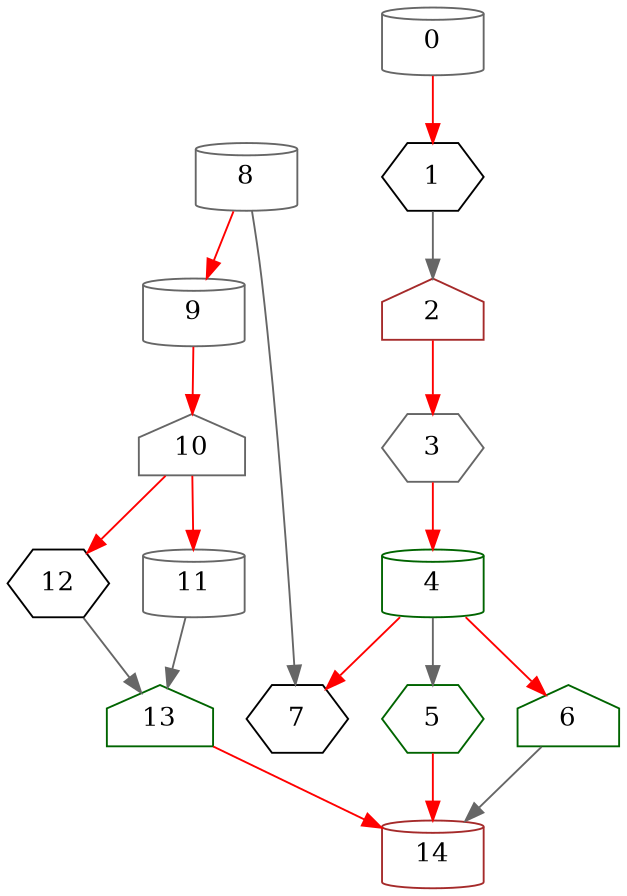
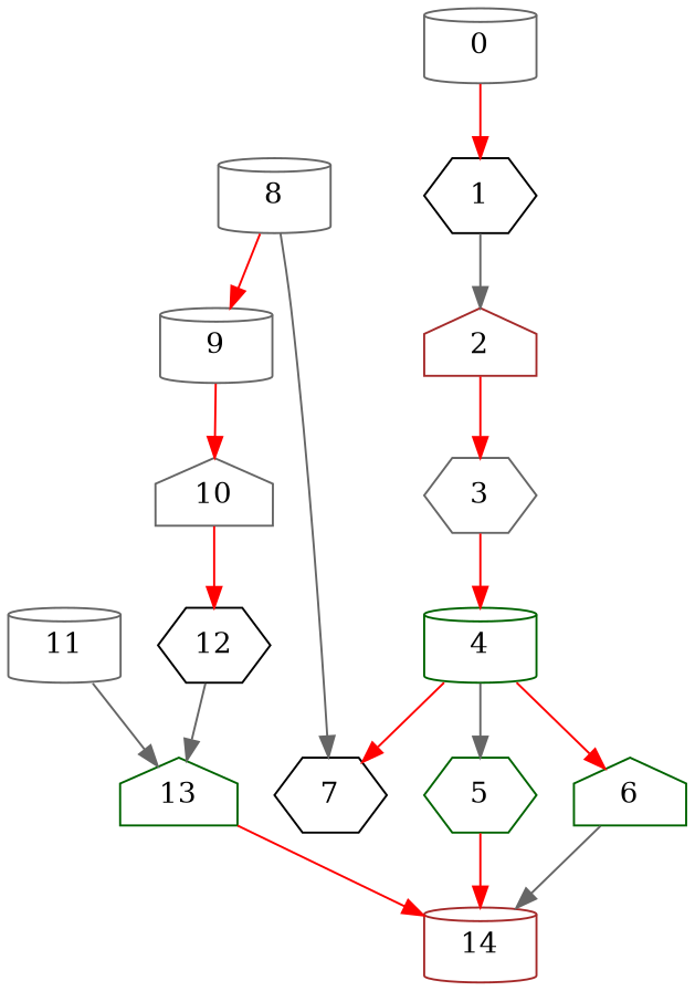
  digraph {
    node [color=gray40 shape=cylinder]
    edge [color=red]
    1 [color=black shape=hexagon]
    0
    2 [color=brown shape=house]
    3 [shape=hexagon]
    4 [color=darkgreen]
    5 [color=darkgreen shape=hexagon]
    6 [color=darkgreen shape=house]
    7 [color=black shape=hexagon]
    14 [color=brown]
    8
    9
    10 [shape=house]
    11
    12 [color=black shape=hexagon]
    13 [color=darkgreen shape=house]
    1 -> 2 [color=gray40]
    0 -> 1
    2 -> 3
    3 -> 4
    4 -> 5 [color=gray40]
    4 -> 6
    4 -> 7
    5 -> 14
    6 -> 14 [color=gray40]
    8 -> 7 [color=gray40]
    8 -> 9
    9 -> 10
-   10 -> 11
    10 -> 12
    11 -> 13 [color=gray40]
    12 -> 13 [color=gray40]
    13 -> 14
  }
